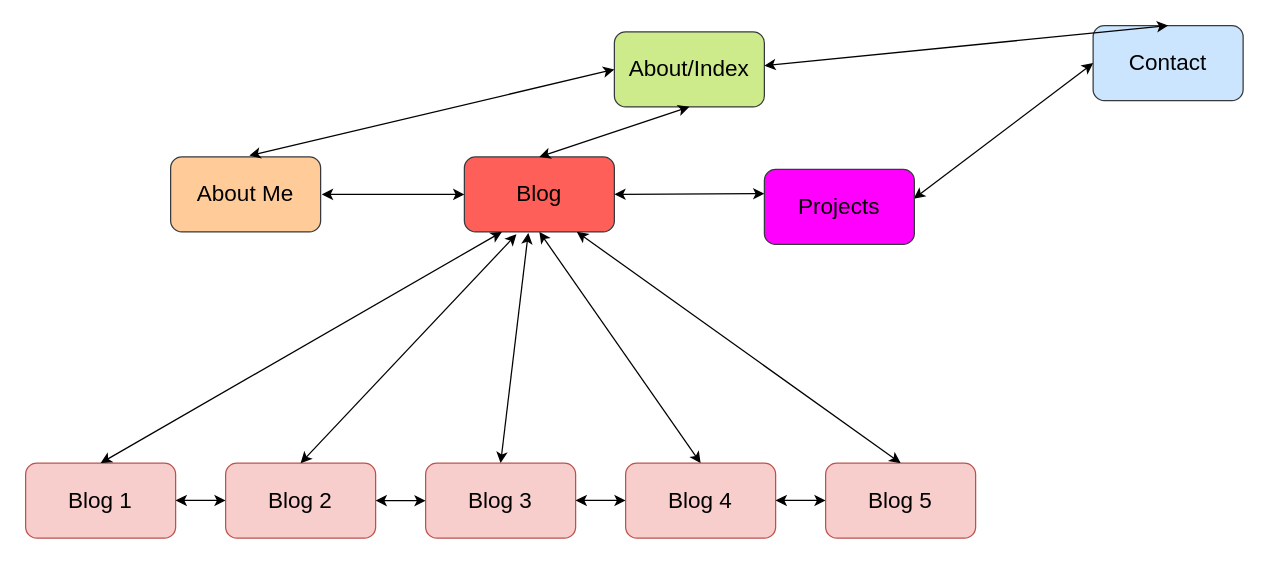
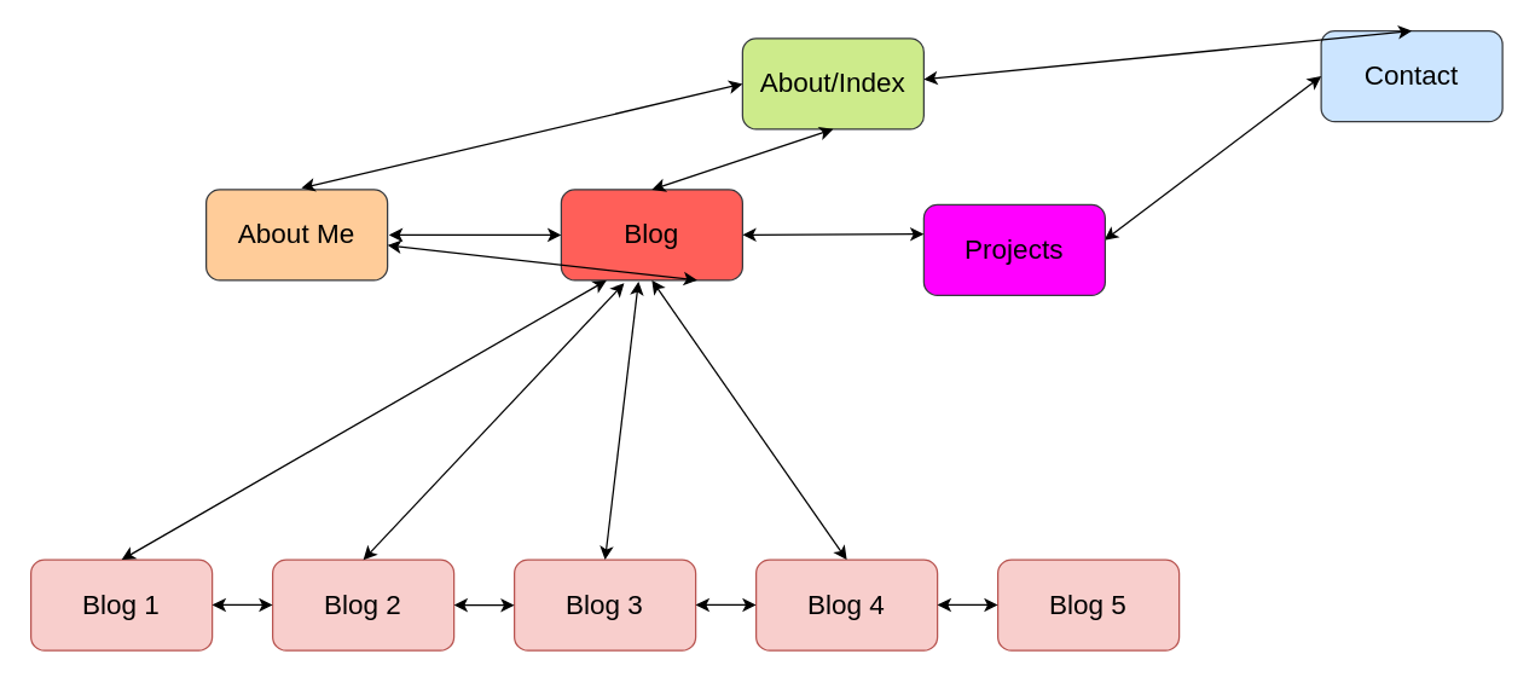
  <mxCell id="0" />
  <mxCell id="1" parent="0" />
  <mxCell id="2" value="&lt;font style=&quot;font-size: 18px&quot;&gt;About/Index&lt;/font&gt;" style="rounded=1;whiteSpace=wrap;html=1;fillColor=#cdeb8b;strokeColor=#36393d;" parent="1" vertex="1"><mxGeometry x="491" y="25" width="120" height="60" as="geometry" /></mxCell>
  <mxCell id="3" value="&lt;font style=&quot;font-size: 18px&quot;&gt;About Me&lt;/font&gt;" style="rounded=1;whiteSpace=wrap;html=1;fillColor=#ffcc99;strokeColor=#36393d;" parent="1" vertex="1"><mxGeometry x="136" y="125" width="120" height="60" as="geometry" /></mxCell>
  <mxCell id="4" value="&lt;font style=&quot;font-size: 18px&quot;&gt;Blog 1&lt;/font&gt;" style="rounded=1;whiteSpace=wrap;html=1;fillColor=#f8cecc;strokeColor=#b85450;" parent="1" vertex="1"><mxGeometry x="20" y="370" width="120" height="60" as="geometry" /></mxCell>
  <mxCell id="5" value="&lt;font style=&quot;font-size: 18px&quot;&gt;Blog 2&lt;/font&gt;" style="rounded=1;whiteSpace=wrap;html=1;fillColor=#f8cecc;strokeColor=#b85450;" parent="1" vertex="1"><mxGeometry x="180" y="370" width="120" height="60" as="geometry" /></mxCell>
  <mxCell id="6" value="&lt;font style=&quot;font-size: 18px&quot;&gt;Blog 3&lt;/font&gt;" style="rounded=1;whiteSpace=wrap;html=1;fillColor=#f8cecc;strokeColor=#b85450;" parent="1" vertex="1"><mxGeometry x="340" y="370" width="120" height="60" as="geometry" /></mxCell>
  <mxCell id="7" value="&lt;font style=&quot;font-size: 18px&quot;&gt;Blog 4&lt;/font&gt;" style="rounded=1;whiteSpace=wrap;html=1;fillColor=#f8cecc;strokeColor=#b85450;" parent="1" vertex="1"><mxGeometry x="500" y="370" width="120" height="60" as="geometry" /></mxCell>
  <mxCell id="8" value="&lt;font style=&quot;font-size: 18px&quot;&gt;Contact&lt;/font&gt;" style="rounded=1;whiteSpace=wrap;html=1;fillColor=#cce5ff;strokeColor=#36393d;" parent="1" vertex="1"><mxGeometry x="874" y="20" width="120" height="60" as="geometry" /></mxCell>
  <mxCell id="9" value="&lt;font style=&quot;font-size: 18px&quot;&gt;Blog&lt;/font&gt;" style="rounded=1;whiteSpace=wrap;html=1;fillColor=#FF5F59;strokeColor=#36393d;" parent="1" vertex="1"><mxGeometry x="371" y="125" width="120" height="60" as="geometry" /></mxCell>
  <mxCell id="10" value="&lt;font style=&quot;font-size: 18px&quot;&gt;Blog 5&lt;/font&gt;" style="rounded=1;whiteSpace=wrap;html=1;fillColor=#f8cecc;strokeColor=#b85450;" parent="1" vertex="1"><mxGeometry x="660" y="370" width="120" height="60" as="geometry" /></mxCell>
  <mxCell id="11" value="" style="endArrow=classic;startArrow=classic;html=1;rounded=0;entryX=0;entryY=0.5;entryDx=0;entryDy=0;" parent="1" target="2" edge="1"><mxGeometry width="50" height="50" relative="1" as="geometry"><mxPoint x="199" y="124" as="sourcePoint" /><mxPoint x="210" y="80" as="targetPoint" /></mxGeometry></mxCell>
  <mxCell id="12" value="" style="endArrow=classic;startArrow=classic;html=1;rounded=0;entryX=0.5;entryY=0;entryDx=0;entryDy=0;" parent="1" edge="1" target="8"><mxGeometry width="50" height="50" relative="1" as="geometry"><mxPoint x="611" y="52" as="sourcePoint" /><mxPoint x="861" y="92" as="targetPoint" /></mxGeometry></mxCell>
  <mxCell id="13" value="" style="endArrow=classic;startArrow=classic;html=1;rounded=0;entryX=0.5;entryY=1;entryDx=0;entryDy=0;exitX=0.5;exitY=0;exitDx=0;exitDy=0;" parent="1" source="9" target="2" edge="1"><mxGeometry width="50" height="50" relative="1" as="geometry"><mxPoint x="180" y="150" as="sourcePoint" /><mxPoint x="420" y="110" as="targetPoint" /></mxGeometry></mxCell>
  <mxCell id="14" value="" style="endArrow=classic;startArrow=classic;html=1;rounded=0;entryX=0.25;entryY=1;entryDx=0;entryDy=0;exitX=0.5;exitY=0;exitDx=0;exitDy=0;" parent="1" source="4" target="9" edge="1"><mxGeometry width="50" height="50" relative="1" as="geometry"><mxPoint x="160" y="310" as="sourcePoint" /><mxPoint x="400" y="270" as="targetPoint" /></mxGeometry></mxCell>
  <mxCell id="15" value="" style="endArrow=classic;startArrow=classic;html=1;rounded=0;entryX=0.347;entryY=1.032;entryDx=0;entryDy=0;exitX=0.5;exitY=0;exitDx=0;exitDy=0;entryPerimeter=0;" parent="1" source="5" edge="1" target="9"><mxGeometry width="50" height="50" relative="1" as="geometry"><mxPoint x="160" y="310" as="sourcePoint" /><mxPoint x="400" y="270" as="targetPoint" /></mxGeometry></mxCell>
  <mxCell id="16" value="" style="endArrow=classic;startArrow=classic;html=1;rounded=0;entryX=0.426;entryY=1.014;entryDx=0;entryDy=0;entryPerimeter=0;" parent="1" edge="1" target="9"><mxGeometry width="50" height="50" relative="1" as="geometry"><mxPoint x="400" y="370" as="sourcePoint" /><mxPoint x="400" y="280" as="targetPoint" /></mxGeometry></mxCell>
  <mxCell id="17" value="" style="endArrow=classic;startArrow=classic;html=1;rounded=0;entryX=0.5;entryY=0;entryDx=0;entryDy=0;exitX=0.5;exitY=1;exitDx=0;exitDy=0;" parent="1" source="9" target="7" edge="1"><mxGeometry width="50" height="50" relative="1" as="geometry"><mxPoint x="410" y="280" as="sourcePoint" /><mxPoint x="650" y="240" as="targetPoint" /></mxGeometry></mxCell>
- <mxCell id="18" value="" style="endArrow=classic;startArrow=classic;html=1;rounded=0;entryX=0.5;entryY=0;entryDx=0;entryDy=0;exitX=0.75;exitY=1;exitDx=0;exitDy=0;exitPerimeter=0;" parent="1" source="9" target="10" edge="1"><mxGeometry width="50" height="50" relative="1" as="geometry"><mxPoint x="420" y="280" as="sourcePoint" /><mxPoint x="660" y="240" as="targetPoint" /></mxGeometry></mxCell>
+ <mxCell id="18" value="" style="endArrow=classic;startArrow=classic;html=1;rounded=0;exitX=0.75;exitY=1;exitDx=0;exitDy=0;exitPerimeter=0;" parent="1" source="9" target="3" edge="1"><mxGeometry width="50" height="50" relative="1" as="geometry"><mxPoint x="420" y="280" as="sourcePoint" /><mxPoint x="660" y="240" as="targetPoint" /></mxGeometry></mxCell>
  <mxCell id="19" value="" style="endArrow=classic;startArrow=classic;html=1;rounded=0;fontSize=18;exitX=1;exitY=0.5;exitDx=0;exitDy=0;" parent="1" source="5" edge="1"><mxGeometry width="50" height="50" relative="1" as="geometry"><mxPoint x="310" y="400" as="sourcePoint" /><mxPoint x="340" y="400.07" as="targetPoint" /><Array as="points"><mxPoint x="340" y="400.07" /></Array></mxGeometry></mxCell>
  <mxCell id="20" value="" style="endArrow=classic;startArrow=classic;html=1;rounded=0;fontSize=18;exitX=1;exitY=0.5;exitDx=0;exitDy=0;" parent="1" edge="1"><mxGeometry width="50" height="50" relative="1" as="geometry"><mxPoint x="140" y="399.81" as="sourcePoint" /><mxPoint x="180" y="399.88" as="targetPoint" /><Array as="points"><mxPoint x="180" y="399.88" /></Array></mxGeometry></mxCell>
  <mxCell id="21" value="" style="endArrow=classic;startArrow=classic;html=1;rounded=0;fontSize=18;exitX=1;exitY=0.5;exitDx=0;exitDy=0;" parent="1" edge="1"><mxGeometry width="50" height="50" relative="1" as="geometry"><mxPoint x="460" y="399.81" as="sourcePoint" /><mxPoint x="500" y="399.88" as="targetPoint" /><Array as="points"><mxPoint x="500" y="399.88" /></Array></mxGeometry></mxCell>
  <mxCell id="22" value="" style="endArrow=classic;startArrow=classic;html=1;rounded=0;fontSize=18;exitX=1;exitY=0.5;exitDx=0;exitDy=0;" parent="1" edge="1"><mxGeometry width="50" height="50" relative="1" as="geometry"><mxPoint x="620" y="399.81" as="sourcePoint" /><mxPoint x="660" y="399.88" as="targetPoint" /><Array as="points"><mxPoint x="660" y="399.88" /></Array></mxGeometry></mxCell>
  <mxCell id="23" value="" style="endArrow=classic;startArrow=classic;html=1;rounded=0;entryX=0;entryY=0.5;entryDx=0;entryDy=0;" parent="1" target="9" edge="1"><mxGeometry width="50" height="50" relative="1" as="geometry"><mxPoint x="257" y="155" as="sourcePoint" /><mxPoint x="330" y="240" as="targetPoint" /></mxGeometry></mxCell>
  <mxCell id="24" value="" style="endArrow=classic;startArrow=classic;html=1;rounded=0;entryX=0;entryY=0.5;entryDx=0;entryDy=0;exitX=0.996;exitY=0.391;exitDx=0;exitDy=0;exitPerimeter=0;" parent="1" target="8" edge="1" source="25"><mxGeometry width="50" height="50" relative="1" as="geometry"><mxPoint x="460" y="240" as="sourcePoint" /><mxPoint x="641.44" y="289.58" as="targetPoint" /></mxGeometry></mxCell>
  <mxCell id="25" value="&lt;font style=&quot;font-size: 18px&quot;&gt;Projects&lt;/font&gt;" style="rounded=1;whiteSpace=wrap;html=1;fillColor=#FF00FF;strokeColor=#36393d;" vertex="1" parent="1"><mxGeometry x="611" y="135" width="120" height="60" as="geometry" /></mxCell>
  <mxCell id="26" value="" style="endArrow=classic;startArrow=classic;html=1;rounded=0;entryX=0;entryY=0.5;entryDx=0;entryDy=0;exitX=1;exitY=0.5;exitDx=0;exitDy=0;" edge="1" parent="1" source="9"><mxGeometry width="50" height="50" relative="1" as="geometry"><mxPoint x="500" y="154.41" as="sourcePoint" /><mxPoint x="611" y="154.41" as="targetPoint" /></mxGeometry></mxCell>
